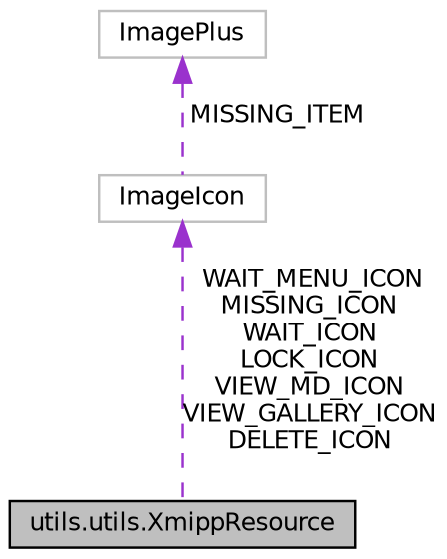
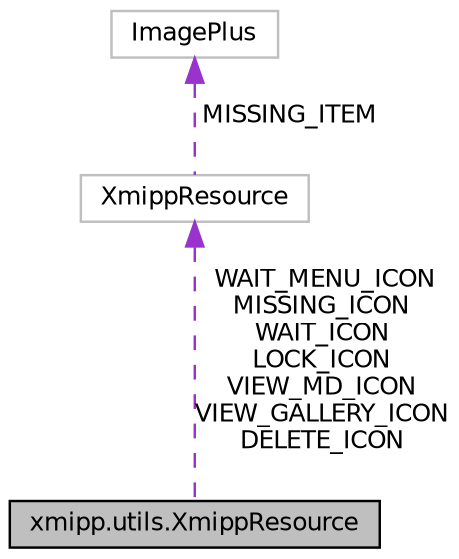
  digraph {
    node [color=grey75 fillcolor=white fontname=Helvetica fontsize=10 shape=record style=filled]
    edge [color=darkorchid3 dir=back fontname=Helvetica fontsize=10 labelfontname=Helvetica labelfontsize=10 style=dashed]
-   n1 [color=black fillcolor=grey75 fontcolor=black height=0.2 label="utils.utils.XmippResource" width=0.4]
+   n1 [color=black fillcolor=grey75 fontcolor=black height=0.2 label="xmipp.utils.XmippResource" width=0.4]
    n2 [height=0.2 label=ImagePlus width=0.4]
-   n3 [height=0.2 label=ImageIcon width=0.4]
+   n3 [height=0.2 label=XmippResource width=0.4]
    n2 -> n3 [label=" MISSING_ITEM"]
    n3 -> n1 [label=" WAIT_MENU_ICON\nMISSING_ICON\nWAIT_ICON\nLOCK_ICON\nVIEW_MD_ICON\nVIEW_GALLERY_ICON\nDELETE_ICON"]
  }
